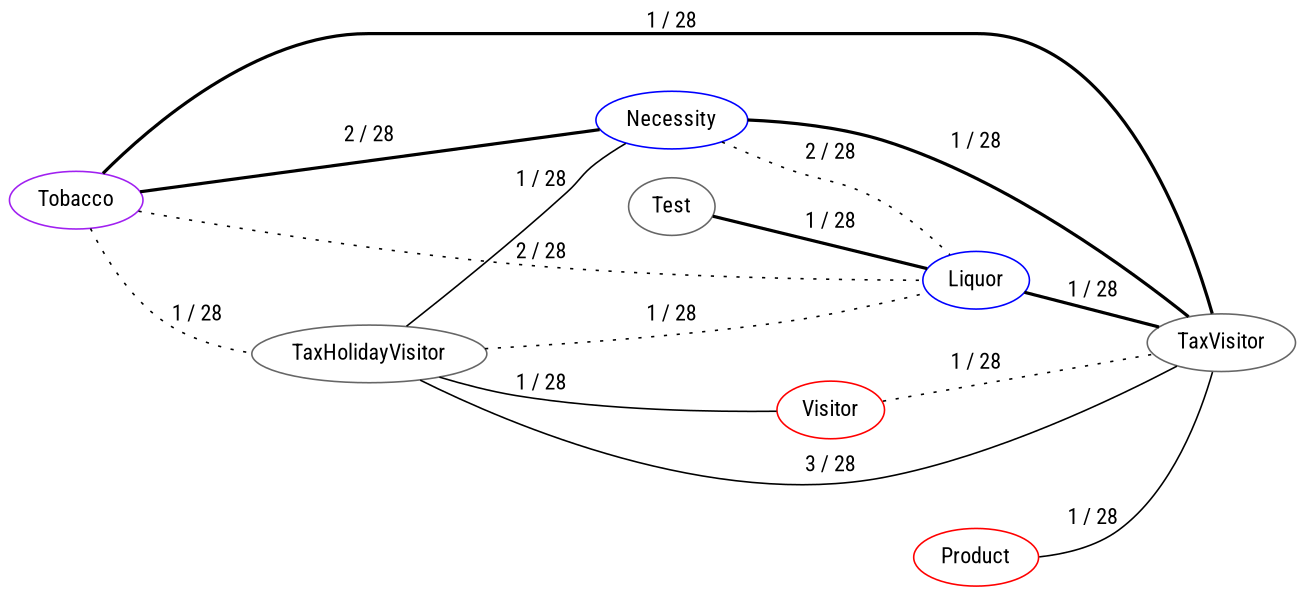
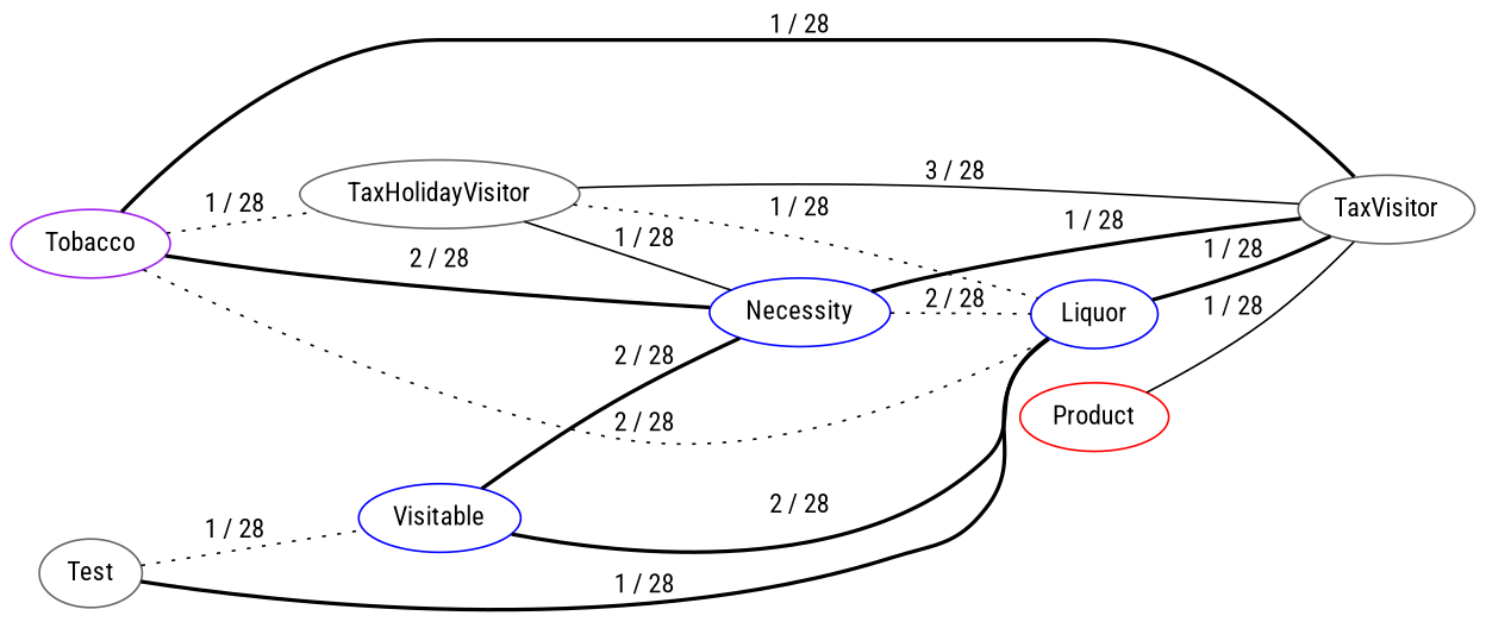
  graph {
    fontname="Roboto Condensed"
    rankdir=LR
    node [color=gray40 fontname="Roboto Condensed"]
    edge [fontname="Roboto Condensed" style=bold]
    Tobacco [color=purple]
    TaxHolidayVisitor
    Necessity [color=blue]
    Liquor [color=blue]
    TaxVisitor
-   Visitor [color=red]
+   Visitable [color=blue]
    Test
    Product [color=red]
    Tobacco -- TaxHolidayVisitor [label="1 / 28" style=dotted]
    Tobacco -- Necessity [label="2 / 28"]
    Tobacco -- Liquor [label="2 / 28" style=dotted]
    Tobacco -- TaxVisitor [label="1 / 28"]
    TaxHolidayVisitor -- Necessity [label="1 / 28" style=solid]
    TaxHolidayVisitor -- Liquor [label="1 / 28" style=dotted]
    TaxHolidayVisitor -- TaxVisitor [label="3 / 28" style=solid]
-   TaxHolidayVisitor -- Visitor [label="1 / 28" style=solid]
    Necessity -- Liquor [label="2 / 28" style=dotted]
    Necessity -- TaxVisitor [label="1 / 28"]
    Liquor -- TaxVisitor [label="1 / 28"]
-   Visitor -- TaxVisitor [label="1 / 28" style=dotted]
+   Visitable -- Necessity [label="2 / 28"]
+   Visitable -- Liquor [label="2 / 28"]
    Test -- Liquor [label="1 / 28"]
+   Test -- Visitable [label="1 / 28" style=dotted]
    Product -- TaxVisitor [label="1 / 28" style=solid]
  }
